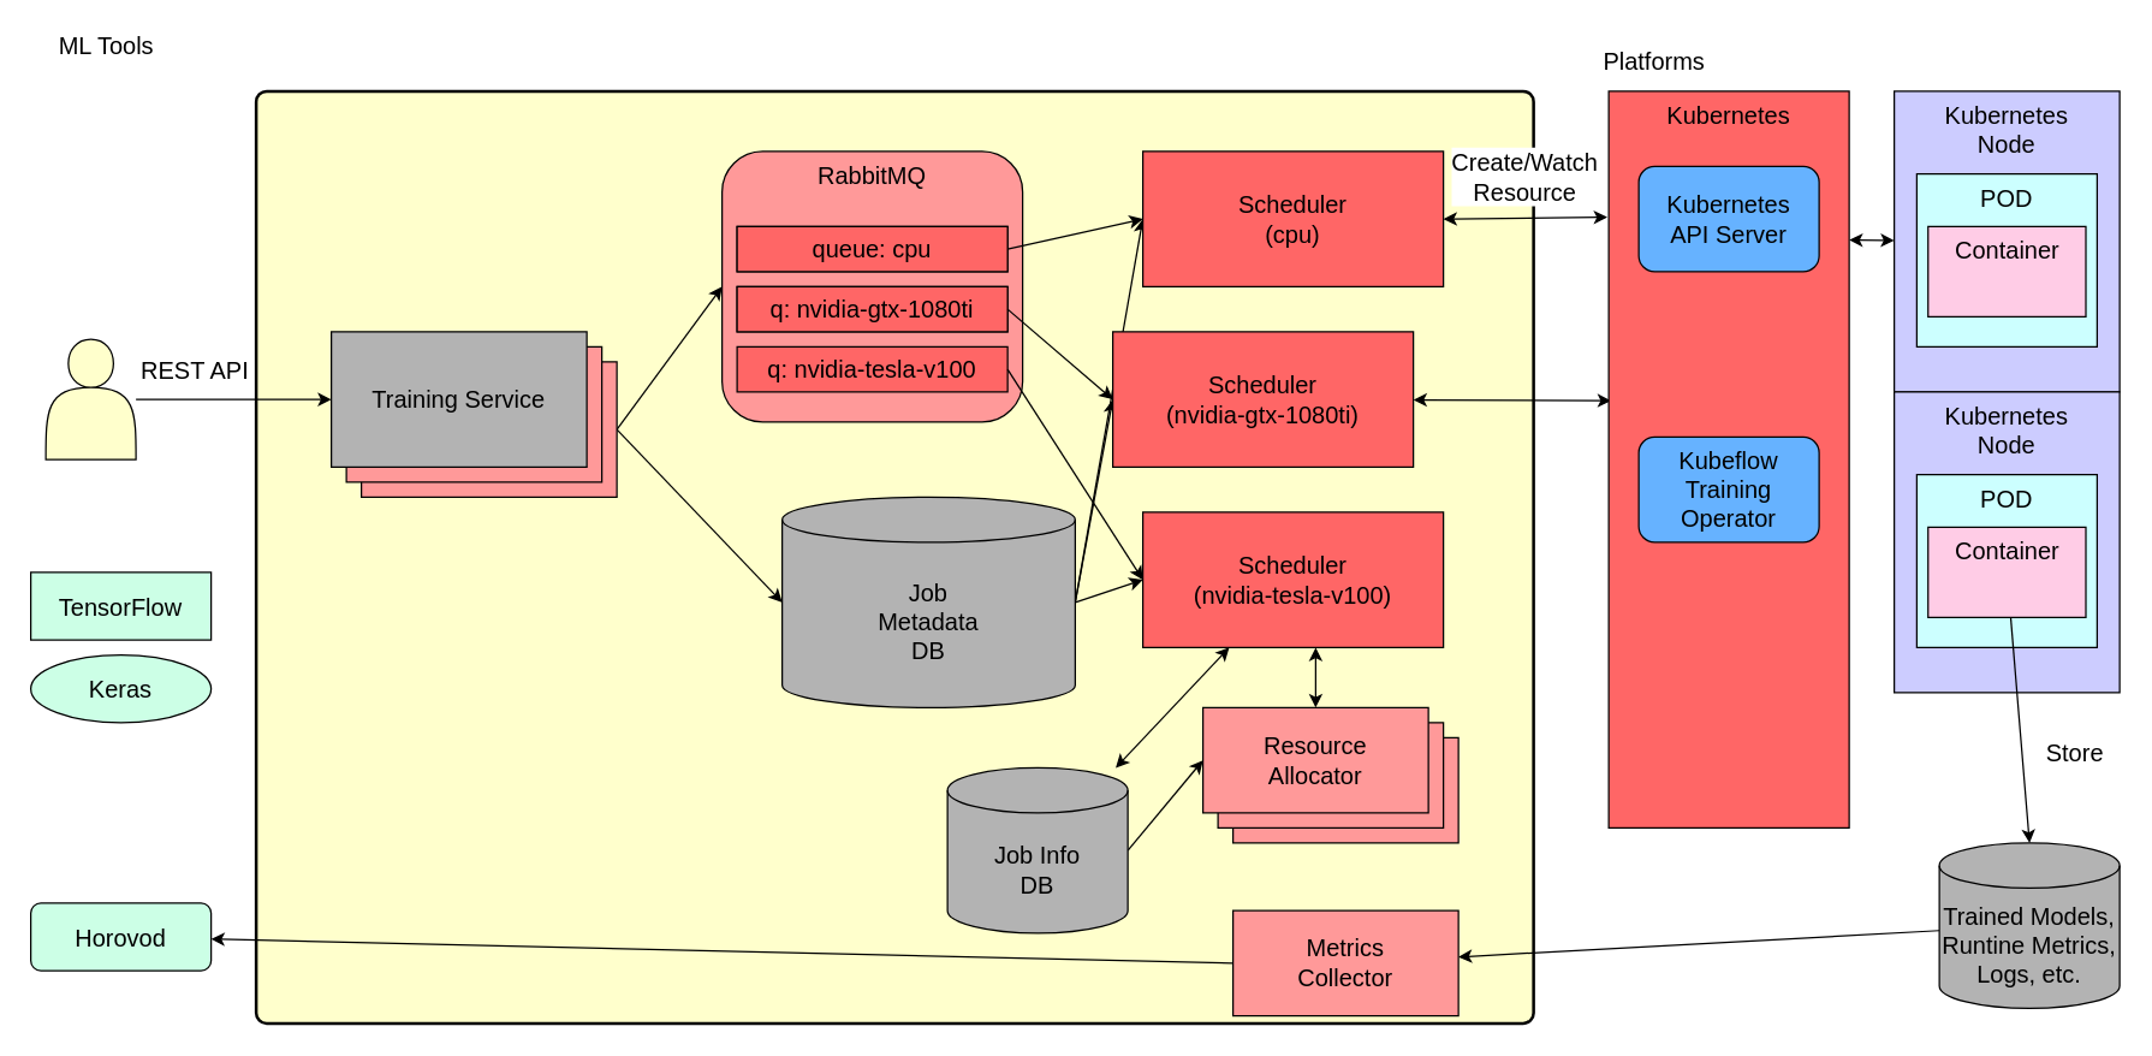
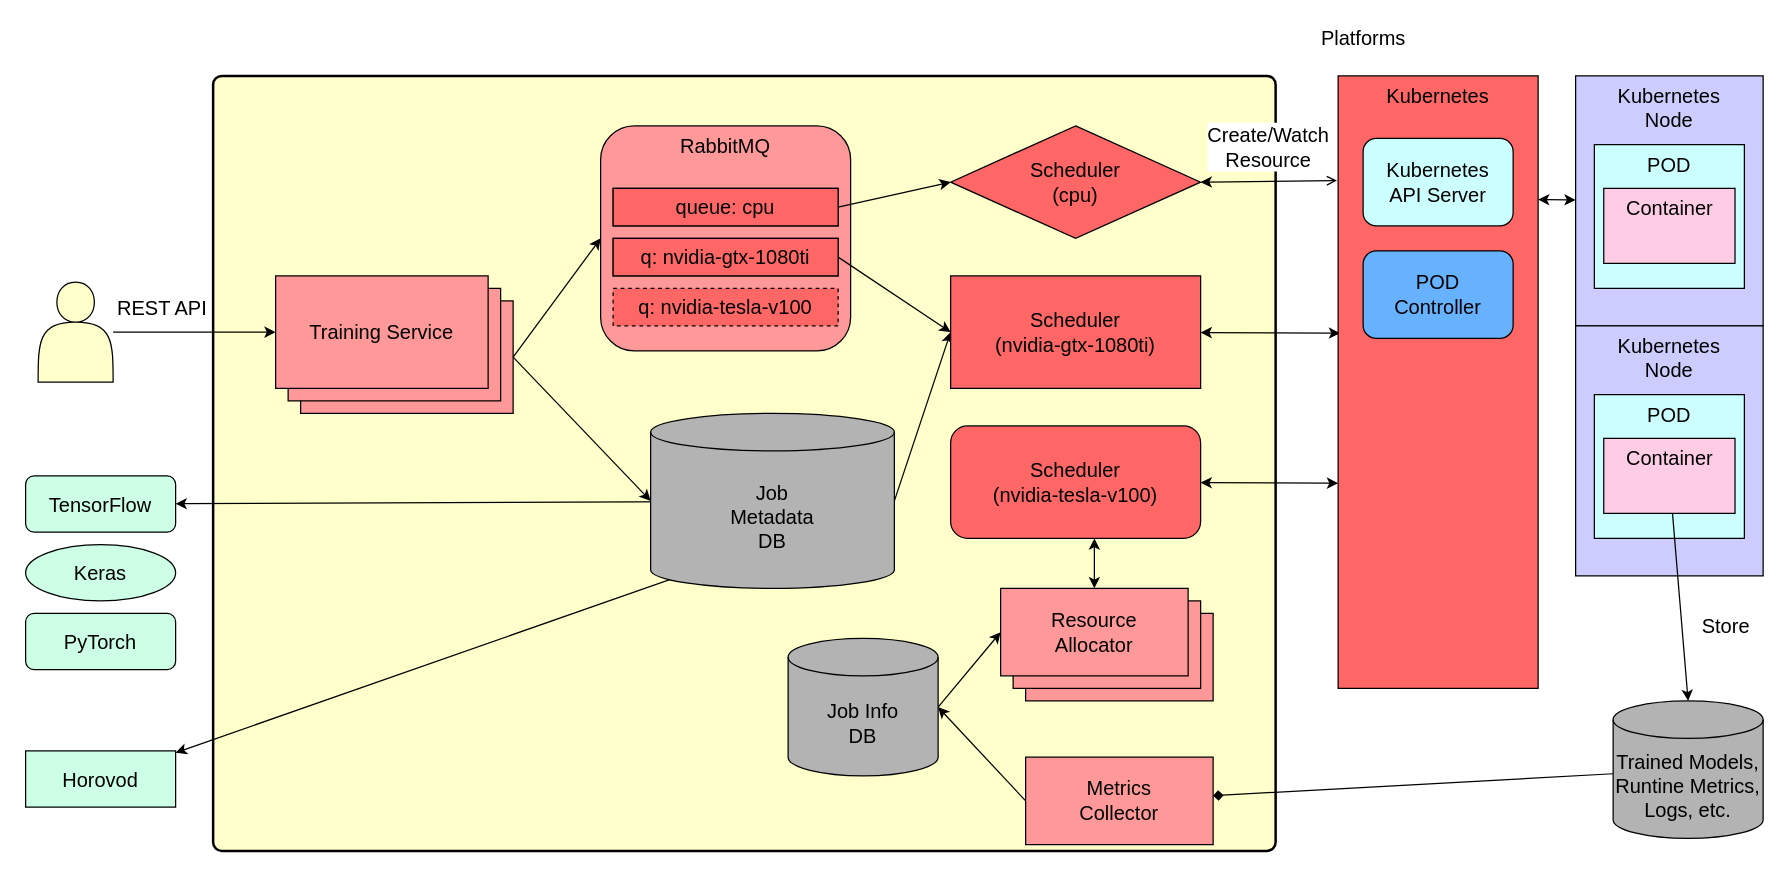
  <mxCell id="0" />
  <mxCell id="1" parent="0" />
  <mxCell id="2" value="RabbitMQ" style="rounded=1;whiteSpace=wrap;html=1;verticalAlign=top;strokeWidth=3;fontSize=16;" vertex="1" parent="1"><mxGeometry x="480" y="100" width="200" height="180" as="geometry" /></mxCell>
  <mxCell id="3" value="" style="rounded=1;whiteSpace=wrap;html=1;absoluteArcSize=1;arcSize=14;strokeWidth=2;fontSize=16;align=left;verticalAlign=top;labelPosition=center;verticalLabelPosition=middle;strokeColor=#000000;fillColor=#FFFFCC;" parent="1" vertex="1"><mxGeometry x="170" y="60" width="850" height="620" as="geometry" /></mxCell>
  <mxCell id="4" style="edgeStyle=none;html=1;entryX=0;entryY=0.5;entryDx=0;entryDy=0;strokeWidth=1;fontSize=16;" parent="1" source="6" target="48" edge="1"><mxGeometry relative="1" as="geometry" /></mxCell>
  <mxCell id="5" value="REST API&lt;br style=&quot;font-size: 16px;&quot;&gt;" style="edgeLabel;html=1;align=center;verticalAlign=middle;resizable=0;points=[];fontColor=#000000;fontSize=16;" vertex="1" connectable="0" parent="4"><mxGeometry x="-0.429" y="-2" relative="1" as="geometry"><mxPoint x="1" y="-22" as="offset" /></mxGeometry></mxCell>
  <mxCell id="6" value="" style="shape=actor;whiteSpace=wrap;html=1;verticalAlign=middle;strokeWidth=1;fontSize=16;fillColor=#FFFFCC;" parent="1" vertex="1"><mxGeometry x="30" y="225" width="60" height="80" as="geometry" /></mxCell>
- <mxCell id="7" style="edgeStyle=none;html=1;exitX=1;exitY=0.5;exitDx=0;exitDy=0;exitPerimeter=0;entryX=0;entryY=0.5;entryDx=0;entryDy=0;strokeWidth=1;fontSize=16;" parent="1" source="10" target="29" edge="1"><mxGeometry relative="1" as="geometry"><mxPoint x="770" y="145" as="targetPoint" /></mxGeometry></mxCell>
+ <mxCell id="7" style="edgeStyle=none;html=1;exitX=1;exitY=0.5;exitDx=0;exitDy=0;exitPerimeter=0;strokeWidth=1;fontSize=16;" parent="1" source="10" target="26" edge="1"><mxGeometry relative="1" as="geometry"><mxPoint x="770" y="145" as="targetPoint" /></mxGeometry></mxCell>
  <mxCell id="8" style="edgeStyle=none;html=1;exitX=1;exitY=0.5;exitDx=0;exitDy=0;exitPerimeter=0;entryX=0;entryY=0.5;entryDx=0;entryDy=0;strokeWidth=1;fontSize=16;" parent="1" source="10" target="13" edge="1"><mxGeometry relative="1" as="geometry" /></mxCell>
- <mxCell id="9" style="edgeStyle=none;html=1;exitX=1;exitY=0.5;exitDx=0;exitDy=0;exitPerimeter=0;entryX=0;entryY=0.5;entryDx=0;entryDy=0;strokeWidth=1;fontSize=16;" parent="1" source="10" target="15" edge="1"><mxGeometry relative="1" as="geometry" /></mxCell>
+ <mxCell id="9" style="edgeStyle=none;html=1;exitX=1;exitY=0.5;exitDx=0;exitDy=0;exitPerimeter=0;strokeWidth=1;fontSize=16;" parent="1" source="10" target="28" edge="1"><mxGeometry relative="1" as="geometry" /></mxCell>
  <mxCell id="10" value="Job &lt;br style=&quot;font-size: 16px;&quot;&gt;Metadata &lt;br style=&quot;font-size: 16px;&quot;&gt;DB" style="shape=cylinder3;whiteSpace=wrap;html=1;boundedLbl=1;backgroundOutline=1;size=15;strokeWidth=1;fontSize=16;fillColor=#B3B3B3;" parent="1" vertex="1"><mxGeometry x="520" y="330" width="195" height="140" as="geometry" /></mxCell>
- <mxCell id="11" value="Create/Watch&lt;br style=&quot;font-size: 16px;&quot;&gt;Resource" style="edgeStyle=none;html=1;entryX=-0.006;entryY=0.171;entryDx=0;entryDy=0;entryPerimeter=0;startArrow=classic;startFill=1;strokeWidth=1;fontSize=16;exitX=1;exitY=0.5;exitDx=0;exitDy=0;" parent="1" source="29" target="16" edge="1"><mxGeometry x="-0.008" y="27" relative="1" as="geometry"><mxPoint x="970" y="146.233" as="sourcePoint" /><mxPoint as="offset" /></mxGeometry></mxCell>
+ <mxCell id="11" value="Create/Watch&lt;br style=&quot;font-size: 16px;&quot;&gt;Resource" style="edgeStyle=none;html=1;entryX=-0.006;entryY=0.171;entryDx=0;entryDy=0;entryPerimeter=0;startArrow=classic;startFill=1;strokeWidth=1;fontSize=16;exitX=1;exitY=0.5;exitDx=0;exitDy=0;endArrow=open;" parent="1" source="29" target="16" edge="1"><mxGeometry x="-0.008" y="27" relative="1" as="geometry"><mxPoint x="970" y="146.233" as="sourcePoint" /><mxPoint as="offset" /></mxGeometry></mxCell>
  <mxCell id="12" style="edgeStyle=none;html=1;entryX=0.01;entryY=0.42;entryDx=0;entryDy=0;startArrow=classic;startFill=1;strokeWidth=1;fontSize=16;entryPerimeter=0;" parent="1" source="13" target="16" edge="1"><mxGeometry relative="1" as="geometry" /></mxCell>
- <mxCell id="13" value="Scheduler&lt;br style=&quot;font-size: 16px;&quot;&gt;(nvidia-gtx-1080ti)" style="rounded=0;whiteSpace=wrap;html=1;strokeWidth=1;fontSize=16;fillColor=#FF6666;" parent="1" vertex="1"><mxGeometry x="740" y="220" width="200" height="90" as="geometry" /></mxCell>
- <mxCell id="14" style="edgeStyle=none;html=1;startArrow=classic;startFill=1;strokeWidth=1;fontSize=16;" parent="1" source="15" target="20" edge="1"><mxGeometry relative="1" as="geometry" /></mxCell>
- <mxCell id="15" value="Scheduler&lt;br style=&quot;font-size: 16px;&quot;&gt;(nvidia-tesla-v100)" style="rounded=0;whiteSpace=wrap;html=1;strokeWidth=1;fontSize=16;fillColor=#FF6666;" parent="1" vertex="1"><mxGeometry x="760" y="340" width="200" height="90" as="geometry" /></mxCell>
+ <mxCell id="13" value="Scheduler&lt;br style=&quot;font-size: 16px;&quot;&gt;(nvidia-gtx-1080ti)" style="rounded=0;whiteSpace=wrap;html=1;strokeWidth=1;fontSize=16;fillColor=#FF6666;" parent="1" vertex="1"><mxGeometry x="760" y="220" width="200" height="90" as="geometry" /></mxCell>
+ <mxCell id="14" style="edgeStyle=none;html=1;entryX=0;entryY=0.665;entryDx=0;entryDy=0;entryPerimeter=0;startArrow=classic;startFill=1;strokeWidth=1;fontSize=16;" parent="1" source="15" target="16" edge="1"><mxGeometry relative="1" as="geometry" /></mxCell>
+ <mxCell id="15" value="Scheduler&lt;br style=&quot;font-size: 16px;&quot;&gt;(nvidia-tesla-v100)" style="whiteSpace=wrap;html=1;strokeWidth=1;fontSize=16;fillColor=#FF6666;rounded=1;" parent="1" vertex="1"><mxGeometry x="760" y="340" width="200" height="90" as="geometry" /></mxCell>
  <mxCell id="16" value="Kubernetes" style="rounded=0;whiteSpace=wrap;html=1;strokeWidth=1;fontSize=16;fillColor=#ff6666;fontColor=#000000;strokeColor=default;verticalAlign=top;" parent="1" vertex="1"><mxGeometry x="1070" y="60" width="160" height="490" as="geometry" /></mxCell>
- <mxCell id="17" style="edgeStyle=none;html=1;exitX=0;exitY=0.5;exitDx=0;exitDy=0;startArrow=none;startFill=0;strokeWidth=1;fontSize=16;" parent="1" source="18" target="28" edge="1"><mxGeometry relative="1" as="geometry" /></mxCell>
+ <mxCell id="17" style="edgeStyle=none;html=1;exitX=0;exitY=0.5;exitDx=0;exitDy=0;entryX=1;entryY=0.5;entryDx=0;entryDy=0;entryPerimeter=0;startArrow=none;startFill=0;strokeWidth=1;fontSize=16;" parent="1" source="18" target="20" edge="1"><mxGeometry relative="1" as="geometry" /></mxCell>
  <mxCell id="18" value="Metrics&lt;br style=&quot;font-size: 16px;&quot;&gt;Collector" style="rounded=0;whiteSpace=wrap;html=1;strokeWidth=1;fontSize=16;fillColor=#FF9999;" parent="1" vertex="1"><mxGeometry x="820" y="605" width="150" height="70" as="geometry" /></mxCell>
  <mxCell id="19" style="edgeStyle=none;html=1;exitX=1;exitY=0.5;exitDx=0;exitDy=0;exitPerimeter=0;entryX=0;entryY=0.5;entryDx=0;entryDy=0;startArrow=none;startFill=0;strokeWidth=1;fontSize=16;" parent="1" source="20" target="51" edge="1"><mxGeometry relative="1" as="geometry" /></mxCell>
  <mxCell id="20" value="Job Info&lt;br style=&quot;font-size: 16px;&quot;&gt;DB" style="shape=cylinder3;whiteSpace=wrap;html=1;boundedLbl=1;backgroundOutline=1;size=15;strokeWidth=1;fontSize=16;fillColor=#B3B3B3;" parent="1" vertex="1"><mxGeometry x="630" y="510" width="120" height="110" as="geometry" /></mxCell>
  <mxCell id="21" style="edgeStyle=none;html=1;exitX=1;exitY=0.5;exitDx=0;exitDy=0;entryX=0;entryY=0.5;entryDx=0;entryDy=0;strokeWidth=1;fontSize=16;" parent="1" source="46" target="53" edge="1"><mxGeometry relative="1" as="geometry"><mxPoint x="430" y="200" as="targetPoint" /></mxGeometry></mxCell>
  <mxCell id="22" style="edgeStyle=none;html=1;exitX=1;exitY=0.5;exitDx=0;exitDy=0;entryX=0;entryY=0.5;entryDx=0;entryDy=0;entryPerimeter=0;strokeWidth=1;fontSize=16;" parent="1" source="46" target="10" edge="1"><mxGeometry relative="1" as="geometry" /></mxCell>
- <mxCell id="23" value="Kubeflow&lt;br style=&quot;font-size: 16px;&quot;&gt;Training &lt;br style=&quot;font-size: 16px;&quot;&gt;Operator" style="rounded=1;whiteSpace=wrap;html=1;fontSize=16;strokeWidth=1;fillColor=#66B2FF;fontColor=#000000;strokeColor=default;" parent="1" vertex="1"><mxGeometry x="1090" y="290" width="120" height="70" as="geometry" /></mxCell>
- <mxCell id="24" value="ML Tools" style="text;html=1;resizable=0;autosize=1;align=center;verticalAlign=middle;points=[];fillColor=none;strokeColor=none;rounded=0;fontSize=16;" parent="1" vertex="1"><mxGeometry x="30" y="20" width="80" height="20" as="geometry" /></mxCell>
- <mxCell id="25" value="Platforms" style="text;html=1;resizable=0;autosize=1;align=center;verticalAlign=middle;points=[];fillColor=none;strokeColor=none;rounded=0;fontSize=16;" parent="1" vertex="1"><mxGeometry x="1060" y="30" width="80" height="20" as="geometry" /></mxCell>
- <mxCell id="26" value="TensorFlow" style="whiteSpace=wrap;html=1;fontSize=16;strokeWidth=1;fillColor=#CCFFE6;fontColor=#000000;strokeColor=#000000;rounded=0;" parent="1" vertex="1"><mxGeometry x="20" y="380" width="120" height="45" as="geometry" /></mxCell>
- <mxCell id="28" value="Horovod" style="rounded=1;whiteSpace=wrap;html=1;fontSize=16;strokeWidth=1;fontColor=#000000;fillColor=#CCFFE6;strokeColor=#000000;" parent="1" vertex="1"><mxGeometry x="20" y="600" width="120" height="45" as="geometry" /></mxCell>
- <mxCell id="29" value="Scheduler&lt;br style=&quot;font-size: 16px;&quot;&gt;(cpu)" style="rounded=0;whiteSpace=wrap;html=1;strokeWidth=1;fontSize=16;fillColor=#FF6666;" vertex="1" parent="1"><mxGeometry x="760" y="100" width="200" height="90" as="geometry" /></mxCell>
- <mxCell id="30" value="Kubernetes &lt;br style=&quot;font-size: 16px;&quot;&gt;API Server" style="rounded=1;whiteSpace=wrap;html=1;fontSize=16;strokeWidth=1;fillColor=#66B2FF;fontColor=#000000;strokeColor=default;" vertex="1" parent="1"><mxGeometry x="1090" y="110" width="120" height="70" as="geometry" /></mxCell>
- <mxCell id="32" style="edgeStyle=none;html=1;fontSize=16;fontColor=#000000;" edge="1" parent="1" source="33" target="18"><mxGeometry relative="1" as="geometry" /></mxCell>
+ <mxCell id="25" value="Platforms" style="text;html=1;resizable=0;autosize=1;align=center;verticalAlign=middle;points=[];fillColor=none;strokeColor=none;rounded=0;fontSize=16;" parent="1" vertex="1"><mxGeometry x="1050" y="20" width="80" height="20" as="geometry" /></mxCell>
+ <mxCell id="26" value="TensorFlow" style="rounded=1;whiteSpace=wrap;html=1;fontSize=16;strokeWidth=1;fillColor=#CCFFE6;fontColor=#000000;strokeColor=#000000;" parent="1" vertex="1"><mxGeometry x="20" y="380" width="120" height="45" as="geometry" /></mxCell>
+ <mxCell id="27" value="PyTorch" style="rounded=1;whiteSpace=wrap;html=1;fontSize=16;strokeWidth=1;fontColor=#000000;fillColor=#CCFFE6;strokeColor=#000000;" parent="1" vertex="1"><mxGeometry x="20" y="490" width="120" height="45" as="geometry" /></mxCell>
+ <mxCell id="28" value="Horovod" style="whiteSpace=wrap;html=1;fontSize=16;strokeWidth=1;fontColor=#000000;fillColor=#CCFFE6;strokeColor=#000000;rounded=0;" parent="1" vertex="1"><mxGeometry x="20" y="600" width="120" height="45" as="geometry" /></mxCell>
+ <mxCell id="29" value="Scheduler&lt;br style=&quot;font-size: 16px;&quot;&gt;(cpu)" style="rhombus;whiteSpace=wrap;html=1;strokeWidth=1;fontSize=16;fillColor=#FF6666;" vertex="1" parent="1"><mxGeometry x="760" y="100" width="200" height="90" as="geometry" /></mxCell>
+ <mxCell id="30" value="Kubernetes &lt;br style=&quot;font-size: 16px;&quot;&gt;API Server" style="rounded=1;whiteSpace=wrap;html=1;fontSize=16;strokeWidth=1;fillColor=#ccffff;fontColor=#000000;strokeColor=default;" vertex="1" parent="1"><mxGeometry x="1090" y="110" width="120" height="70" as="geometry" /></mxCell>
+ <mxCell id="31" value="POD&lt;br style=&quot;font-size: 16px;&quot;&gt;Controller" style="rounded=1;whiteSpace=wrap;html=1;fontSize=16;strokeWidth=1;fillColor=#66B2FF;fontColor=#000000;strokeColor=default;" vertex="1" parent="1"><mxGeometry x="1090" y="200" width="120" height="70" as="geometry" /></mxCell>
+ <mxCell id="32" style="edgeStyle=none;html=1;fontSize=16;fontColor=#000000;endArrow=diamond;" edge="1" parent="1" source="33" target="18"><mxGeometry relative="1" as="geometry" /></mxCell>
  <mxCell id="33" value="Trained Models, Runtine Metrics, Logs, etc." style="shape=cylinder3;whiteSpace=wrap;html=1;boundedLbl=1;backgroundOutline=1;size=15;strokeWidth=1;fontSize=16;fillColor=#B3B3B3;" vertex="1" parent="1"><mxGeometry x="1290" y="560" width="120" height="110" as="geometry" /></mxCell>
  <mxCell id="34" value="" style="group;fontSize=16;" vertex="1" connectable="0" parent="1"><mxGeometry x="1260" y="60" width="150" height="200" as="geometry" /></mxCell>
  <mxCell id="35" value="Kubernetes&lt;br style=&quot;font-size: 16px;&quot;&gt;Node" style="rounded=0;whiteSpace=wrap;html=1;fontSize=16;verticalAlign=top;fillColor=#CCCCFF;" vertex="1" parent="34"><mxGeometry width="150" height="200" as="geometry" /></mxCell>
  <mxCell id="36" value="POD" style="rounded=0;whiteSpace=wrap;html=1;fontSize=16;verticalAlign=top;fillColor=#CCFFFF;" vertex="1" parent="34"><mxGeometry x="15" y="55" width="120" height="115" as="geometry" /></mxCell>
  <mxCell id="37" value="Container" style="rounded=0;whiteSpace=wrap;html=1;fontSize=16;verticalAlign=top;fillColor=#FFCCE6;" vertex="1" parent="34"><mxGeometry x="22.5" y="90" width="105" height="60" as="geometry" /></mxCell>
  <mxCell id="38" value="" style="group;fontSize=16;" vertex="1" connectable="0" parent="1"><mxGeometry x="1260" y="260" width="150" height="200" as="geometry" /></mxCell>
  <mxCell id="39" value="Kubernetes&lt;br style=&quot;font-size: 16px;&quot;&gt;Node" style="rounded=0;whiteSpace=wrap;html=1;fontSize=16;verticalAlign=top;fillColor=#CCCCFF;" vertex="1" parent="38"><mxGeometry width="150" height="200" as="geometry" /></mxCell>
  <mxCell id="40" value="POD" style="rounded=0;whiteSpace=wrap;html=1;fontSize=16;verticalAlign=top;fillColor=#CCFFFF;" vertex="1" parent="38"><mxGeometry x="15" y="55" width="120" height="115" as="geometry" /></mxCell>
  <mxCell id="41" value="Container" style="rounded=0;whiteSpace=wrap;html=1;fontSize=16;verticalAlign=top;fillColor=#FFCCE6;" vertex="1" parent="38"><mxGeometry x="22.5" y="90" width="105" height="60" as="geometry" /></mxCell>
  <mxCell id="42" style="edgeStyle=none;html=1;entryX=1;entryY=0.202;entryDx=0;entryDy=0;entryPerimeter=0;fontSize=16;fontColor=#000000;startArrow=classic;startFill=1;" edge="1" parent="1" source="35" target="16"><mxGeometry relative="1" as="geometry" /></mxCell>
  <mxCell id="43" style="edgeStyle=none;html=1;entryX=0.5;entryY=0;entryDx=0;entryDy=0;entryPerimeter=0;fontSize=16;fontColor=#000000;startArrow=none;startFill=0;" edge="1" parent="1" source="41" target="33"><mxGeometry relative="1" as="geometry" /></mxCell>
  <mxCell id="44" value="Store" style="edgeLabel;html=1;align=center;verticalAlign=middle;resizable=0;points=[];fontSize=16;fontColor=#000000;" vertex="1" connectable="0" parent="43"><mxGeometry x="0.138" y="1" relative="1" as="geometry"><mxPoint x="34" y="4" as="offset" /></mxGeometry></mxCell>
  <mxCell id="45" style="edgeStyle=none;html=1;entryX=0.575;entryY=1;entryDx=0;entryDy=0;entryPerimeter=0;fontSize=16;fontColor=#000000;startArrow=classic;startFill=1;strokeWidth=1;" edge="1" parent="1" source="51" target="15"><mxGeometry relative="1" as="geometry" /></mxCell>
  <mxCell id="46" value="" style="rounded=0;whiteSpace=wrap;html=1;strokeWidth=1;fontSize=16;fillColor=#FF9999;" parent="1" vertex="1"><mxGeometry x="240" y="240" width="170" height="90" as="geometry" /></mxCell>
  <mxCell id="47" value="" style="rounded=0;whiteSpace=wrap;html=1;strokeWidth=1;fontSize=16;fillColor=#FF9999;" parent="1" vertex="1"><mxGeometry x="230" y="230" width="170" height="90" as="geometry" /></mxCell>
- <mxCell id="48" value="Training Service" style="rounded=0;whiteSpace=wrap;html=1;strokeWidth=1;fontSize=16;fillColor=#b3b3b3;" parent="1" vertex="1"><mxGeometry x="220" y="220" width="170" height="90" as="geometry" /></mxCell>
+ <mxCell id="48" value="Training Service" style="rounded=0;whiteSpace=wrap;html=1;strokeWidth=1;fontSize=16;fillColor=#FF9999;" parent="1" vertex="1"><mxGeometry x="220" y="220" width="170" height="90" as="geometry" /></mxCell>
  <mxCell id="49" value="Resource&lt;br style=&quot;font-size: 16px;&quot;&gt;Allocator" style="rounded=0;whiteSpace=wrap;html=1;strokeWidth=1;fontSize=16;fillColor=#FF9999;" parent="1" vertex="1"><mxGeometry x="820" y="490" width="150" height="70" as="geometry" /></mxCell>
  <mxCell id="50" value="Resource&lt;br style=&quot;font-size: 16px;&quot;&gt;Allocator" style="rounded=0;whiteSpace=wrap;html=1;strokeWidth=1;fontSize=16;fillColor=#FF9999;" parent="1" vertex="1"><mxGeometry x="810" y="480" width="150" height="70" as="geometry" /></mxCell>
  <mxCell id="51" value="Resource&lt;br style=&quot;font-size: 16px;&quot;&gt;Allocator" style="rounded=0;whiteSpace=wrap;html=1;strokeWidth=1;fontSize=16;fillColor=#FF9999;" parent="1" vertex="1"><mxGeometry x="800" y="470" width="150" height="70" as="geometry" /></mxCell>
  <mxCell id="52" value="" style="group;fillColor=none;" vertex="1" connectable="0" parent="1"><mxGeometry x="480" y="100" width="200" height="180" as="geometry" /></mxCell>
  <mxCell id="53" value="RabbitMQ" style="rounded=1;whiteSpace=wrap;html=1;verticalAlign=top;strokeWidth=1;fontSize=16;container=0;fillColor=#FF9999;" vertex="1" parent="52"><mxGeometry width="200" height="180" as="geometry" /></mxCell>
  <mxCell id="54" value="q: nvidia-gtx-1080ti" style="rounded=0;whiteSpace=wrap;html=1;strokeWidth=1;fontSize=16;" vertex="1" parent="52"><mxGeometry x="10" y="90" width="180" height="30" as="geometry" /></mxCell>
- <mxCell id="55" value="q: nvidia-tesla-v100" style="rounded=0;whiteSpace=wrap;html=1;strokeWidth=1;fontSize=16;fillColor=#FF6666;" vertex="1" parent="52"><mxGeometry x="10" y="130" width="180" height="30" as="geometry" /></mxCell>
+ <mxCell id="55" value="q: nvidia-tesla-v100" style="rounded=0;whiteSpace=wrap;html=1;strokeWidth=1;fontSize=16;fillColor=#FF6666;dashed=1;" vertex="1" parent="52"><mxGeometry x="10" y="130" width="180" height="30" as="geometry" /></mxCell>
  <mxCell id="56" value="queue: cpu" style="rounded=0;whiteSpace=wrap;html=1;strokeWidth=1;fontSize=16;" vertex="1" parent="52"><mxGeometry x="10" y="50" width="180" height="30" as="geometry" /></mxCell>
  <mxCell id="57" value="queue: cpu" style="rounded=0;whiteSpace=wrap;html=1;strokeWidth=1;fontSize=16;fillColor=#FF6666;" vertex="1" parent="52"><mxGeometry x="10" y="50" width="180" height="30" as="geometry" /></mxCell>
  <mxCell id="58" value="q: nvidia-gtx-1080ti" style="rounded=0;whiteSpace=wrap;html=1;strokeWidth=1;fontSize=16;fillColor=#FF6666;" vertex="1" parent="52"><mxGeometry x="10" y="90" width="180" height="30" as="geometry" /></mxCell>
  <mxCell id="59" style="edgeStyle=none;html=1;exitX=1;exitY=0.5;exitDx=0;exitDy=0;entryX=0;entryY=0.5;entryDx=0;entryDy=0;fontSize=16;fontColor=#000000;startArrow=none;startFill=0;strokeWidth=1;" edge="1" parent="1" source="56" target="29"><mxGeometry relative="1" as="geometry" /></mxCell>
  <mxCell id="60" style="edgeStyle=none;html=1;exitX=1;exitY=0.5;exitDx=0;exitDy=0;entryX=0;entryY=0.5;entryDx=0;entryDy=0;fontSize=16;fontColor=#000000;startArrow=none;startFill=0;strokeWidth=1;" edge="1" parent="1" source="54" target="13"><mxGeometry relative="1" as="geometry" /></mxCell>
- <mxCell id="61" style="edgeStyle=none;html=1;exitX=1;exitY=0.5;exitDx=0;exitDy=0;entryX=0;entryY=0.5;entryDx=0;entryDy=0;fontSize=16;fontColor=#000000;startArrow=none;startFill=0;strokeWidth=1;" edge="1" parent="1" source="55" target="15"><mxGeometry relative="1" as="geometry" /></mxCell>
  <mxCell id="62" value="Keras" style="ellipse;whiteSpace=wrap;html=1;fontSize=16;strokeWidth=1;fillColor=#CCFFE6;fontColor=#000000;strokeColor=#000000;" vertex="1" parent="1"><mxGeometry x="20" y="435" width="120" height="45" as="geometry" /></mxCell>
